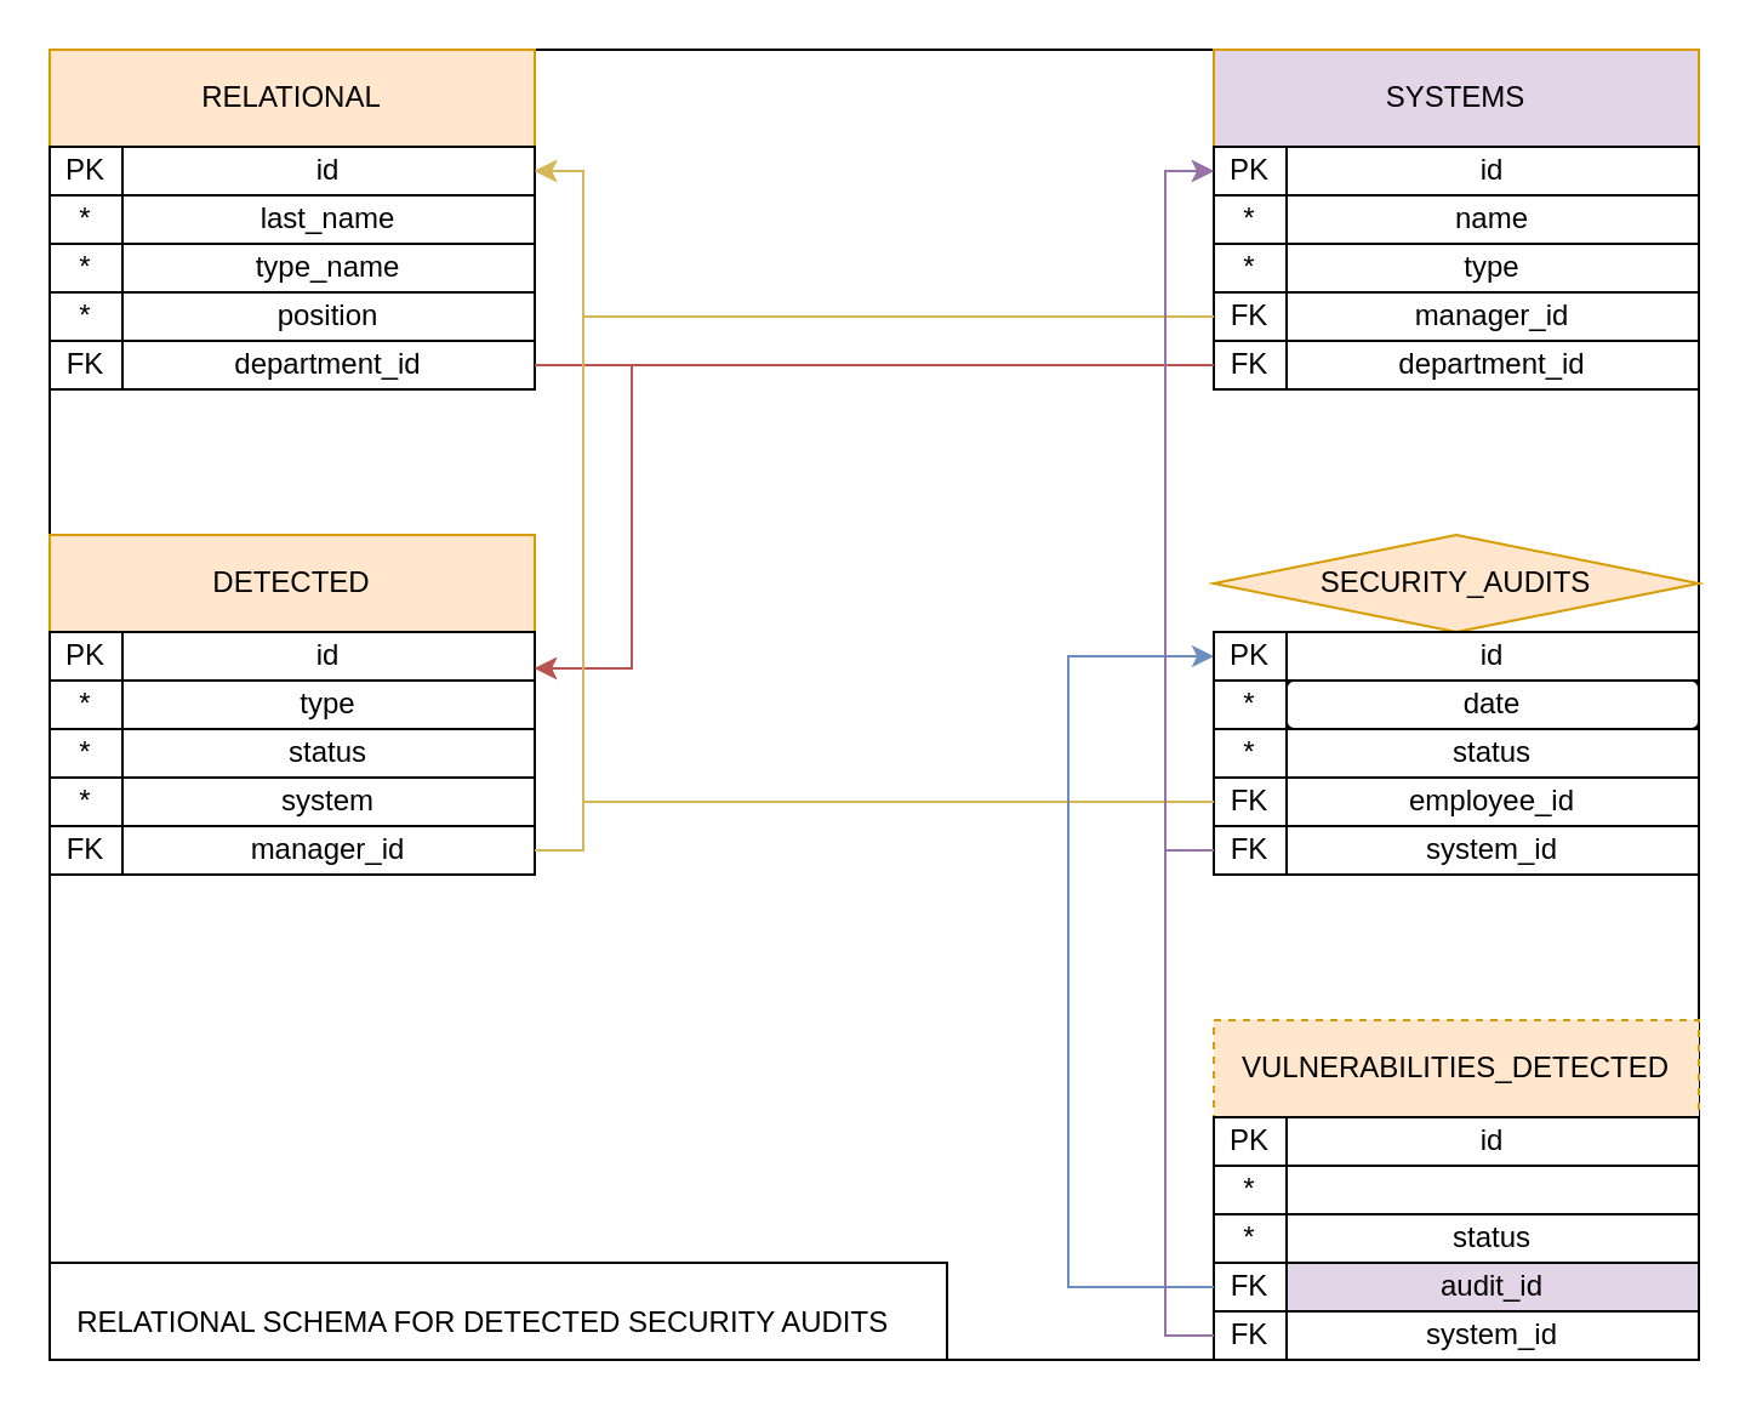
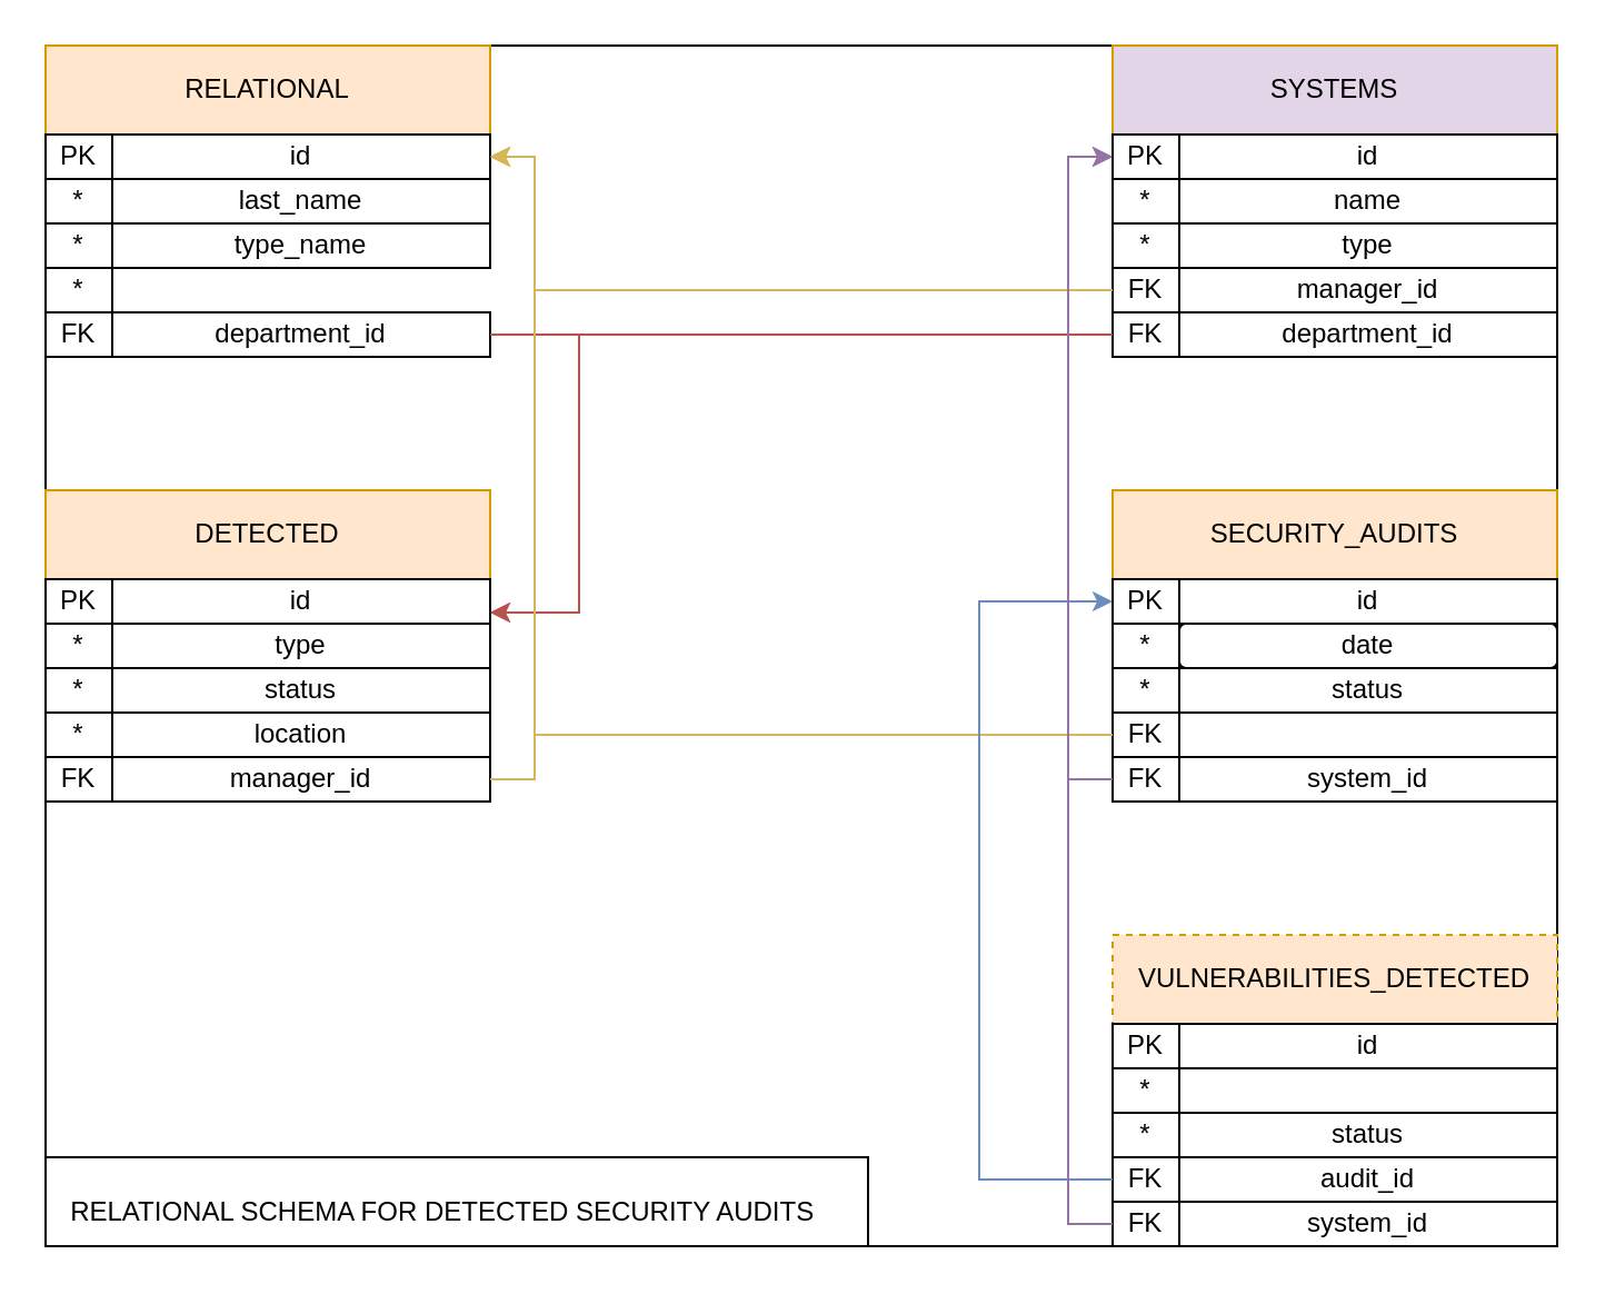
  <mxCell id="0" />
  <mxCell id="1" parent="0" />
  <mxCell id="2" value="" style="rounded=0;whiteSpace=wrap;html=1;" vertex="1" parent="1"><mxGeometry x="20" y="20" width="680" height="540" as="geometry" /></mxCell>
  <mxCell id="3" value="" style="group" vertex="1" connectable="0" parent="1"><mxGeometry x="20" y="220" width="200" height="140" as="geometry" /></mxCell>
  <mxCell id="4" value="DETECTED" style="rounded=0;whiteSpace=wrap;html=1;container=0;fillColor=#ffe6cc;strokeColor=#d79b00;" vertex="1" parent="3"><mxGeometry width="200" height="40" as="geometry" /></mxCell>
  <mxCell id="5" value="" style="group" vertex="1" connectable="0" parent="3"><mxGeometry y="120" width="200" height="20" as="geometry" /></mxCell>
  <mxCell id="6" value="manager_id" style="rounded=0;whiteSpace=wrap;html=1;container=0;" vertex="1" parent="5"><mxGeometry x="30" width="170" height="20" as="geometry" /></mxCell>
  <mxCell id="7" value="FK" style="rounded=0;whiteSpace=wrap;html=1;container=0;" vertex="1" parent="5"><mxGeometry width="30" height="20" as="geometry" /></mxCell>
  <mxCell id="8" value="" style="group" vertex="1" connectable="0" parent="3"><mxGeometry y="100" width="200" height="20" as="geometry" /></mxCell>
- <mxCell id="9" value="system" style="rounded=0;whiteSpace=wrap;html=1;container=0;" vertex="1" parent="8"><mxGeometry x="30" width="170" height="20" as="geometry" /></mxCell>
+ <mxCell id="9" value="location" style="rounded=0;whiteSpace=wrap;html=1;container=0;" vertex="1" parent="8"><mxGeometry x="30" width="170" height="20" as="geometry" /></mxCell>
  <mxCell id="10" value="*" style="rounded=0;whiteSpace=wrap;html=1;container=0;" vertex="1" parent="8"><mxGeometry width="30" height="20" as="geometry" /></mxCell>
  <mxCell id="11" value="" style="group" vertex="1" connectable="0" parent="3"><mxGeometry y="80" width="200" height="20" as="geometry" /></mxCell>
  <mxCell id="12" value="status" style="rounded=0;whiteSpace=wrap;html=1;container=0;" vertex="1" parent="11"><mxGeometry x="30" width="170" height="20" as="geometry" /></mxCell>
  <mxCell id="13" value="*" style="rounded=0;whiteSpace=wrap;html=1;container=0;" vertex="1" parent="11"><mxGeometry width="30" height="20" as="geometry" /></mxCell>
  <mxCell id="14" value="" style="group" vertex="1" connectable="0" parent="3"><mxGeometry y="60" width="200" height="20" as="geometry" /></mxCell>
  <mxCell id="15" value="type" style="rounded=0;whiteSpace=wrap;html=1;container=0;" vertex="1" parent="14"><mxGeometry x="30" width="170" height="20" as="geometry" /></mxCell>
  <mxCell id="16" value="*" style="rounded=0;whiteSpace=wrap;html=1;container=0;" vertex="1" parent="14"><mxGeometry width="30" height="20" as="geometry" /></mxCell>
  <mxCell id="17" value="id" style="group" vertex="1" connectable="0" parent="3"><mxGeometry y="40" width="200" height="20" as="geometry" /></mxCell>
  <mxCell id="18" value="id" style="rounded=0;whiteSpace=wrap;html=1;container=0;" vertex="1" parent="17"><mxGeometry x="30" width="170" height="20" as="geometry" /></mxCell>
  <mxCell id="19" value="PK" style="rounded=0;whiteSpace=wrap;html=1;container=0;" vertex="1" parent="17"><mxGeometry width="30" height="20" as="geometry" /></mxCell>
  <mxCell id="20" value="" style="group" vertex="1" connectable="0" parent="1"><mxGeometry x="500" y="20" width="200" height="140" as="geometry" /></mxCell>
  <mxCell id="21" value="SYSTEMS" style="rounded=0;whiteSpace=wrap;html=1;container=0;fillColor=#e1d5e7;strokeColor=#d79b00;" vertex="1" parent="20"><mxGeometry width="200" height="40" as="geometry" /></mxCell>
  <mxCell id="22" value="" style="group" vertex="1" connectable="0" parent="20"><mxGeometry y="120" width="200" height="20" as="geometry" /></mxCell>
  <mxCell id="23" value="department_id" style="rounded=0;whiteSpace=wrap;html=1;container=0;" vertex="1" parent="22"><mxGeometry x="30" width="170" height="20" as="geometry" /></mxCell>
  <mxCell id="24" value="FK" style="rounded=0;whiteSpace=wrap;html=1;container=0;" vertex="1" parent="22"><mxGeometry width="30" height="20" as="geometry" /></mxCell>
  <mxCell id="25" value="" style="group" vertex="1" connectable="0" parent="20"><mxGeometry y="100" width="200" height="20" as="geometry" /></mxCell>
  <mxCell id="26" value="manager_id" style="rounded=0;whiteSpace=wrap;html=1;container=0;" vertex="1" parent="25"><mxGeometry x="30" width="170" height="20" as="geometry" /></mxCell>
  <mxCell id="27" value="FK" style="rounded=0;whiteSpace=wrap;html=1;container=0;" vertex="1" parent="25"><mxGeometry width="30" height="20" as="geometry" /></mxCell>
  <mxCell id="28" value="" style="group" vertex="1" connectable="0" parent="20"><mxGeometry y="80" width="200" height="20" as="geometry" /></mxCell>
  <mxCell id="29" value="type" style="rounded=0;whiteSpace=wrap;html=1;container=0;" vertex="1" parent="28"><mxGeometry x="30" width="170" height="20" as="geometry" /></mxCell>
  <mxCell id="30" value="*" style="rounded=0;whiteSpace=wrap;html=1;container=0;" vertex="1" parent="28"><mxGeometry width="30" height="20" as="geometry" /></mxCell>
  <mxCell id="31" value="" style="group" vertex="1" connectable="0" parent="20"><mxGeometry y="60" width="200" height="20" as="geometry" /></mxCell>
  <mxCell id="32" value="name" style="rounded=0;whiteSpace=wrap;html=1;container=0;" vertex="1" parent="31"><mxGeometry x="30" width="170" height="20" as="geometry" /></mxCell>
  <mxCell id="33" value="*" style="rounded=0;whiteSpace=wrap;html=1;container=0;" vertex="1" parent="31"><mxGeometry width="30" height="20" as="geometry" /></mxCell>
  <mxCell id="34" value="" style="group" vertex="1" connectable="0" parent="20"><mxGeometry y="40" width="200" height="20" as="geometry" /></mxCell>
  <mxCell id="35" value="id" style="rounded=0;whiteSpace=wrap;html=1;container=0;" vertex="1" parent="34"><mxGeometry x="30" width="170" height="20" as="geometry" /></mxCell>
  <mxCell id="36" value="PK" style="rounded=0;whiteSpace=wrap;html=1;container=0;" vertex="1" parent="34"><mxGeometry width="30" height="20" as="geometry" /></mxCell>
  <mxCell id="37" value="" style="group" vertex="1" connectable="0" parent="1"><mxGeometry x="500" y="420" width="200" height="140" as="geometry" /></mxCell>
  <mxCell id="38" value="VULNERABILITIES_DETECTED" style="rounded=0;whiteSpace=wrap;html=1;container=0;fillColor=#ffe6cc;strokeColor=#d79b00;dashed=1;" vertex="1" parent="37"><mxGeometry width="200" height="40" as="geometry" /></mxCell>
  <mxCell id="39" value="" style="group" vertex="1" connectable="0" parent="37"><mxGeometry y="120" width="200" height="20" as="geometry" /></mxCell>
  <mxCell id="40" value="system_id" style="rounded=0;whiteSpace=wrap;html=1;container=0;" vertex="1" parent="39"><mxGeometry x="30" width="170" height="20" as="geometry" /></mxCell>
  <mxCell id="41" value="FK" style="rounded=0;whiteSpace=wrap;html=1;container=0;" vertex="1" parent="39"><mxGeometry width="30" height="20" as="geometry" /></mxCell>
  <mxCell id="42" value="" style="group" vertex="1" connectable="0" parent="37"><mxGeometry y="100" width="200" height="20" as="geometry" /></mxCell>
- <mxCell id="43" value="audit_id" style="rounded=0;whiteSpace=wrap;html=1;container=0;fillColor=#e1d5e7;" vertex="1" parent="42"><mxGeometry x="30" width="170" height="20" as="geometry" /></mxCell>
+ <mxCell id="43" value="audit_id" style="rounded=0;whiteSpace=wrap;html=1;container=0;" vertex="1" parent="42"><mxGeometry x="30" width="170" height="20" as="geometry" /></mxCell>
  <mxCell id="44" value="FK" style="rounded=0;whiteSpace=wrap;html=1;container=0;" vertex="1" parent="42"><mxGeometry width="30" height="20" as="geometry" /></mxCell>
  <mxCell id="45" value="" style="group" vertex="1" connectable="0" parent="37"><mxGeometry y="80" width="200" height="20" as="geometry" /></mxCell>
  <mxCell id="46" value="status" style="rounded=0;whiteSpace=wrap;html=1;container=0;" vertex="1" parent="45"><mxGeometry x="30" width="170" height="20" as="geometry" /></mxCell>
  <mxCell id="47" value="*" style="rounded=0;whiteSpace=wrap;html=1;container=0;" vertex="1" parent="45"><mxGeometry width="30" height="20" as="geometry" /></mxCell>
  <mxCell id="48" value="" style="group" vertex="1" connectable="0" parent="37"><mxGeometry y="60" width="200" height="20" as="geometry" /></mxCell>
  <mxCell id="49" value="*" style="rounded=0;whiteSpace=wrap;html=1;container=0;" vertex="1" parent="48"><mxGeometry width="30" height="20" as="geometry" /></mxCell>
  <mxCell id="50" value="" style="group" vertex="1" connectable="0" parent="37"><mxGeometry y="40" width="200" height="20" as="geometry" /></mxCell>
  <mxCell id="51" value="id" style="rounded=0;whiteSpace=wrap;html=1;container=0;" vertex="1" parent="50"><mxGeometry x="30" width="170" height="20" as="geometry" /></mxCell>
  <mxCell id="52" value="PK" style="rounded=0;whiteSpace=wrap;html=1;container=0;" vertex="1" parent="50"><mxGeometry width="30" height="20" as="geometry" /></mxCell>
  <mxCell id="53" value="" style="group" vertex="1" connectable="0" parent="1"><mxGeometry x="500" y="220" width="200" height="140" as="geometry" /></mxCell>
- <mxCell id="54" value="SECURITY_AUDITS" style="rhombus;whiteSpace=wrap;html=1;container=0;fillColor=#ffe6cc;strokeColor=#d79b00;" vertex="1" parent="53"><mxGeometry width="200" height="40" as="geometry" /></mxCell>
+ <mxCell id="54" value="SECURITY_AUDITS" style="rounded=0;whiteSpace=wrap;html=1;container=0;fillColor=#ffe6cc;strokeColor=#d79b00;" vertex="1" parent="53"><mxGeometry width="200" height="40" as="geometry" /></mxCell>
  <mxCell id="55" value="" style="group" vertex="1" connectable="0" parent="53"><mxGeometry y="120" width="200" height="20" as="geometry" /></mxCell>
  <mxCell id="56" value="system_id" style="rounded=0;whiteSpace=wrap;html=1;container=0;" vertex="1" parent="55"><mxGeometry x="30" width="170" height="20" as="geometry" /></mxCell>
  <mxCell id="57" value="FK" style="rounded=0;whiteSpace=wrap;html=1;container=0;" vertex="1" parent="55"><mxGeometry width="30" height="20" as="geometry" /></mxCell>
  <mxCell id="58" value="" style="group" vertex="1" connectable="0" parent="53"><mxGeometry y="100" width="200" height="20" as="geometry" /></mxCell>
- <mxCell id="59" value="employee_id" style="rounded=0;whiteSpace=wrap;html=1;container=0;" vertex="1" parent="58"><mxGeometry x="30" width="170" height="20" as="geometry" /></mxCell>
  <mxCell id="60" value="FK" style="rounded=0;whiteSpace=wrap;html=1;container=0;" vertex="1" parent="58"><mxGeometry width="30" height="20" as="geometry" /></mxCell>
  <mxCell id="61" value="" style="group" vertex="1" connectable="0" parent="53"><mxGeometry y="80" width="200" height="20" as="geometry" /></mxCell>
  <mxCell id="62" value="status" style="rounded=0;whiteSpace=wrap;html=1;container=0;" vertex="1" parent="61"><mxGeometry x="30" width="170" height="20" as="geometry" /></mxCell>
  <mxCell id="63" value="*" style="rounded=0;whiteSpace=wrap;html=1;container=0;" vertex="1" parent="61"><mxGeometry width="30" height="20" as="geometry" /></mxCell>
  <mxCell id="64" value="" style="group" vertex="1" connectable="0" parent="53"><mxGeometry y="60" width="200" height="20" as="geometry" /></mxCell>
  <mxCell id="65" value="date" style="whiteSpace=wrap;html=1;container=0;rounded=1;" vertex="1" parent="64"><mxGeometry x="30" width="170" height="20" as="geometry" /></mxCell>
  <mxCell id="66" value="*" style="rounded=0;whiteSpace=wrap;html=1;container=0;" vertex="1" parent="64"><mxGeometry width="30" height="20" as="geometry" /></mxCell>
  <mxCell id="67" value="" style="group" vertex="1" connectable="0" parent="53"><mxGeometry y="40" width="200" height="20" as="geometry" /></mxCell>
  <mxCell id="68" value="id" style="rounded=0;whiteSpace=wrap;html=1;container=0;" vertex="1" parent="67"><mxGeometry x="30" width="170" height="20" as="geometry" /></mxCell>
  <mxCell id="69" value="PK" style="rounded=0;whiteSpace=wrap;html=1;container=0;" vertex="1" parent="67"><mxGeometry width="30" height="20" as="geometry" /></mxCell>
  <mxCell id="70" value="" style="group" vertex="1" connectable="0" parent="1"><mxGeometry x="20" y="20" width="200" height="140" as="geometry" /></mxCell>
  <mxCell id="71" value="RELATIONAL" style="rounded=0;whiteSpace=wrap;html=1;container=0;fillColor=#ffe6cc;strokeColor=#d79b00;" vertex="1" parent="70"><mxGeometry width="200" height="40" as="geometry" /></mxCell>
  <mxCell id="72" value="" style="group" vertex="1" connectable="0" parent="70"><mxGeometry y="120" width="200" height="20" as="geometry" /></mxCell>
  <mxCell id="73" value="department_id" style="rounded=0;whiteSpace=wrap;html=1;container=0;" vertex="1" parent="72"><mxGeometry x="30" width="170" height="20" as="geometry" /></mxCell>
  <mxCell id="74" value="FK" style="rounded=0;whiteSpace=wrap;html=1;container=0;" vertex="1" parent="72"><mxGeometry width="30" height="20" as="geometry" /></mxCell>
  <mxCell id="75" value="" style="group" vertex="1" connectable="0" parent="70"><mxGeometry y="100" width="200" height="20" as="geometry" /></mxCell>
- <mxCell id="76" value="position" style="rounded=0;whiteSpace=wrap;html=1;container=0;" vertex="1" parent="75"><mxGeometry x="30" width="170" height="20" as="geometry" /></mxCell>
  <mxCell id="77" value="*" style="rounded=0;whiteSpace=wrap;html=1;container=0;" vertex="1" parent="75"><mxGeometry width="30" height="20" as="geometry" /></mxCell>
  <mxCell id="78" value="" style="group" vertex="1" connectable="0" parent="70"><mxGeometry y="80" width="200" height="20" as="geometry" /></mxCell>
  <mxCell id="79" value="type_name" style="rounded=0;whiteSpace=wrap;html=1;container=0;" vertex="1" parent="78"><mxGeometry x="30" width="170" height="20" as="geometry" /></mxCell>
  <mxCell id="80" value="*" style="rounded=0;whiteSpace=wrap;html=1;container=0;" vertex="1" parent="78"><mxGeometry width="30" height="20" as="geometry" /></mxCell>
  <mxCell id="81" value="" style="group" vertex="1" connectable="0" parent="70"><mxGeometry y="60" width="200" height="20" as="geometry" /></mxCell>
  <mxCell id="82" value="last_name" style="rounded=0;whiteSpace=wrap;html=1;container=0;" vertex="1" parent="81"><mxGeometry x="30" width="170" height="20" as="geometry" /></mxCell>
  <mxCell id="83" value="*" style="rounded=0;whiteSpace=wrap;html=1;container=0;" vertex="1" parent="81"><mxGeometry width="30" height="20" as="geometry" /></mxCell>
  <mxCell id="84" value="" style="group" vertex="1" connectable="0" parent="70"><mxGeometry y="40" width="200" height="20" as="geometry" /></mxCell>
  <mxCell id="85" value="id" style="rounded=0;whiteSpace=wrap;html=1;container=0;" vertex="1" parent="84"><mxGeometry x="30" width="170" height="20" as="geometry" /></mxCell>
  <mxCell id="86" value="PK" style="rounded=0;whiteSpace=wrap;html=1;container=0;" vertex="1" parent="84"><mxGeometry width="30" height="20" as="geometry" /></mxCell>
  <mxCell id="87" style="edgeStyle=orthogonalEdgeStyle;rounded=0;orthogonalLoop=1;jettySize=auto;html=1;exitX=1;exitY=0.5;exitDx=0;exitDy=0;entryX=1;entryY=0.5;entryDx=0;entryDy=0;fillColor=#fff2cc;strokeColor=#d6b656;" edge="1" parent="1" source="6" target="85"><mxGeometry relative="1" as="geometry" /></mxCell>
  <mxCell id="88" style="edgeStyle=orthogonalEdgeStyle;rounded=0;orthogonalLoop=1;jettySize=auto;html=1;exitX=1;exitY=0.5;exitDx=0;exitDy=0;entryX=1;entryY=0.75;entryDx=0;entryDy=0;fillColor=#f8cecc;strokeColor=#b85450;" edge="1" parent="1" source="73" target="18"><mxGeometry relative="1" as="geometry"><Array as="points"><mxPoint x="260" y="150" /><mxPoint x="260" y="275" /></Array></mxGeometry></mxCell>
  <mxCell id="89" style="edgeStyle=orthogonalEdgeStyle;rounded=0;orthogonalLoop=1;jettySize=auto;html=1;exitX=0;exitY=0.5;exitDx=0;exitDy=0;entryX=1;entryY=0.5;entryDx=0;entryDy=0;fillColor=#fff2cc;strokeColor=#d6b656;" edge="1" parent="1" source="27" target="85"><mxGeometry relative="1" as="geometry"><Array as="points"><mxPoint x="240" y="130" /><mxPoint x="240" y="70" /></Array></mxGeometry></mxCell>
  <mxCell id="90" style="edgeStyle=orthogonalEdgeStyle;rounded=0;orthogonalLoop=1;jettySize=auto;html=1;exitX=0;exitY=0.5;exitDx=0;exitDy=0;entryX=1;entryY=0.75;entryDx=0;entryDy=0;fillColor=#f8cecc;strokeColor=#b85450;" edge="1" parent="1" source="24" target="18"><mxGeometry relative="1" as="geometry"><Array as="points"><mxPoint x="260" y="150" /><mxPoint x="260" y="275" /></Array></mxGeometry></mxCell>
  <mxCell id="91" style="edgeStyle=orthogonalEdgeStyle;rounded=0;orthogonalLoop=1;jettySize=auto;html=1;exitX=0;exitY=0.5;exitDx=0;exitDy=0;entryX=1;entryY=0.5;entryDx=0;entryDy=0;fillColor=#fff2cc;strokeColor=#d6b656;" edge="1" parent="1" source="60" target="85"><mxGeometry relative="1" as="geometry"><Array as="points"><mxPoint x="240" y="330" /><mxPoint x="240" y="70" /></Array></mxGeometry></mxCell>
  <mxCell id="92" style="edgeStyle=orthogonalEdgeStyle;rounded=0;orthogonalLoop=1;jettySize=auto;html=1;exitX=0;exitY=0.5;exitDx=0;exitDy=0;entryX=0;entryY=0.5;entryDx=0;entryDy=0;fillColor=#e1d5e7;strokeColor=#9673a6;" edge="1" parent="1" source="57" target="36"><mxGeometry relative="1" as="geometry" /></mxCell>
  <mxCell id="93" style="edgeStyle=orthogonalEdgeStyle;rounded=0;orthogonalLoop=1;jettySize=auto;html=1;exitX=0;exitY=0.5;exitDx=0;exitDy=0;entryX=0;entryY=0.5;entryDx=0;entryDy=0;fillColor=#dae8fc;strokeColor=#6c8ebf;" edge="1" parent="1" source="44" target="69"><mxGeometry relative="1" as="geometry"><Array as="points"><mxPoint x="440" y="530" /><mxPoint x="440" y="270" /></Array></mxGeometry></mxCell>
  <mxCell id="94" style="edgeStyle=orthogonalEdgeStyle;rounded=0;orthogonalLoop=1;jettySize=auto;html=1;exitX=0;exitY=0.5;exitDx=0;exitDy=0;entryX=0;entryY=0.5;entryDx=0;entryDy=0;fillColor=#e1d5e7;strokeColor=#9673a6;" edge="1" parent="1" source="41" target="36"><mxGeometry relative="1" as="geometry" /></mxCell>
  <mxCell id="95" value="" style="rounded=0;whiteSpace=wrap;html=1;" vertex="1" parent="1"><mxGeometry x="20" y="520" width="370" height="40" as="geometry" /></mxCell>
  <mxCell id="96" value="RELATIONAL SCHEMA FOR DETECTED SECURITY AUDITS&amp;nbsp;" style="text;html=1;align=center;verticalAlign=middle;resizable=0;points=[];autosize=1;strokeColor=none;fillColor=none;" vertex="1" parent="1"><mxGeometry x="20" y="530" width="360" height="30" as="geometry" /></mxCell>
